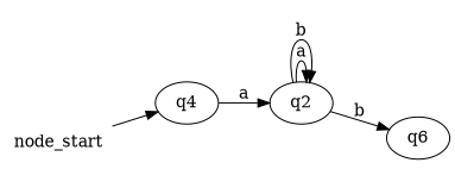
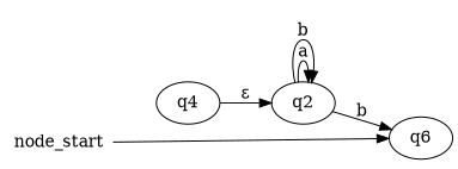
  digraph {
    rankdir=LR
    node_start [shape=none]
    q4
    q2
    n4 [label=q6]
-   node_start -> q4
-   q4 -> q2 [label=a]
+   node_start -> n4
+   q4 -> q2 [label="ε"]
    q2 -> q2 [label=a]
    q2 -> q2 [label=b]
    q2 -> n4 [label=b]
  }
